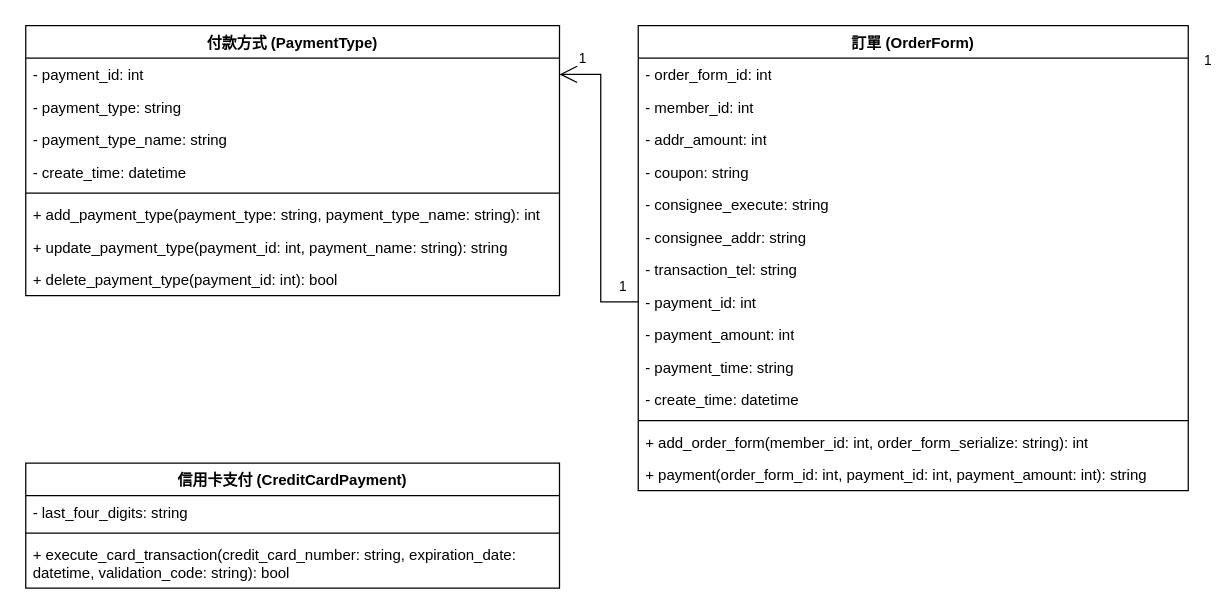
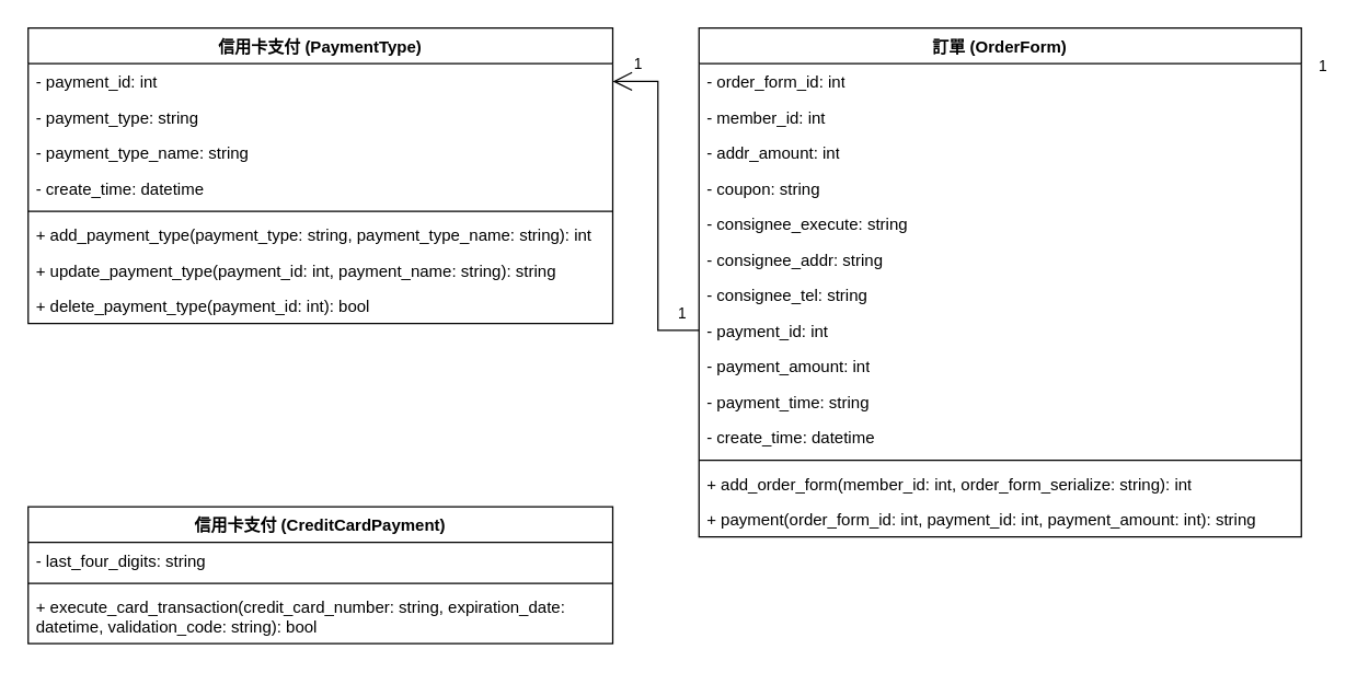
  <mxCell id="0" />
  <mxCell id="1" parent="0" />
  <mxCell id="2" value="訂單 (OrderForm)" style="swimlane;fontStyle=1;align=center;verticalAlign=top;childLayout=stackLayout;horizontal=1;startSize=26;horizontalStack=0;resizeParent=1;resizeParentMax=0;resizeLast=0;collapsible=1;marginBottom=0;whiteSpace=wrap;html=1;" parent="1" vertex="1"><mxGeometry x="510" y="20" width="440" height="372" as="geometry"><mxRectangle x="200" y="140" width="160" height="40" as="alternateBounds" /></mxGeometry></mxCell>
  <mxCell id="3" value="- order_form_id: int" style="text;strokeColor=none;fillColor=none;align=left;verticalAlign=top;spacingLeft=4;spacingRight=4;overflow=hidden;rotatable=0;points=[[0,0.5],[1,0.5]];portConstraint=eastwest;whiteSpace=wrap;html=1;" parent="2" vertex="1"><mxGeometry y="26" width="440" height="26" as="geometry" /></mxCell>
  <mxCell id="4" value="- member_id: int" style="text;strokeColor=none;fillColor=none;align=left;verticalAlign=top;spacingLeft=4;spacingRight=4;overflow=hidden;rotatable=0;points=[[0,0.5],[1,0.5]];portConstraint=eastwest;whiteSpace=wrap;html=1;" parent="2" vertex="1"><mxGeometry y="52" width="440" height="26" as="geometry" /></mxCell>
  <mxCell id="5" value="- addr_amount: int" style="text;strokeColor=none;fillColor=none;align=left;verticalAlign=top;spacingLeft=4;spacingRight=4;overflow=hidden;rotatable=0;points=[[0,0.5],[1,0.5]];portConstraint=eastwest;whiteSpace=wrap;html=1;" parent="2" vertex="1"><mxGeometry y="78" width="440" height="26" as="geometry" /></mxCell>
  <mxCell id="6" value="- coupon: string" style="text;strokeColor=none;fillColor=none;align=left;verticalAlign=top;spacingLeft=4;spacingRight=4;overflow=hidden;rotatable=0;points=[[0,0.5],[1,0.5]];portConstraint=eastwest;whiteSpace=wrap;html=1;" parent="2" vertex="1"><mxGeometry y="104" width="440" height="26" as="geometry" /></mxCell>
  <mxCell id="7" value="- consignee_execute: string" style="text;strokeColor=none;fillColor=none;align=left;verticalAlign=top;spacingLeft=4;spacingRight=4;overflow=hidden;rotatable=0;points=[[0,0.5],[1,0.5]];portConstraint=eastwest;whiteSpace=wrap;html=1;" parent="2" vertex="1"><mxGeometry y="130" width="440" height="26" as="geometry" /></mxCell>
  <mxCell id="8" value="- consignee_addr: string" style="text;strokeColor=none;fillColor=none;align=left;verticalAlign=top;spacingLeft=4;spacingRight=4;overflow=hidden;rotatable=0;points=[[0,0.5],[1,0.5]];portConstraint=eastwest;whiteSpace=wrap;html=1;" parent="2" vertex="1"><mxGeometry y="156" width="440" height="26" as="geometry" /></mxCell>
- <mxCell id="9" value="- transaction_tel: string" style="text;strokeColor=none;fillColor=none;align=left;verticalAlign=top;spacingLeft=4;spacingRight=4;overflow=hidden;rotatable=0;points=[[0,0.5],[1,0.5]];portConstraint=eastwest;whiteSpace=wrap;html=1;" parent="2" vertex="1"><mxGeometry y="182" width="440" height="26" as="geometry" /></mxCell>
+ <mxCell id="9" value="- consignee_tel: string" style="text;strokeColor=none;fillColor=none;align=left;verticalAlign=top;spacingLeft=4;spacingRight=4;overflow=hidden;rotatable=0;points=[[0,0.5],[1,0.5]];portConstraint=eastwest;whiteSpace=wrap;html=1;" parent="2" vertex="1"><mxGeometry y="182" width="440" height="26" as="geometry" /></mxCell>
  <mxCell id="10" value="- payment_id: int" style="text;strokeColor=none;fillColor=none;align=left;verticalAlign=top;spacingLeft=4;spacingRight=4;overflow=hidden;rotatable=0;points=[[0,0.5],[1,0.5]];portConstraint=eastwest;whiteSpace=wrap;html=1;" parent="2" vertex="1"><mxGeometry y="208" width="440" height="26" as="geometry" /></mxCell>
  <mxCell id="11" value="- payment_amount: int" style="text;strokeColor=none;fillColor=none;align=left;verticalAlign=top;spacingLeft=4;spacingRight=4;overflow=hidden;rotatable=0;points=[[0,0.5],[1,0.5]];portConstraint=eastwest;whiteSpace=wrap;html=1;" parent="2" vertex="1"><mxGeometry y="234" width="440" height="26" as="geometry" /></mxCell>
  <mxCell id="12" value="- payment_time: string" style="text;strokeColor=none;fillColor=none;align=left;verticalAlign=top;spacingLeft=4;spacingRight=4;overflow=hidden;rotatable=0;points=[[0,0.5],[1,0.5]];portConstraint=eastwest;whiteSpace=wrap;html=1;" parent="2" vertex="1"><mxGeometry y="260" width="440" height="26" as="geometry" /></mxCell>
  <mxCell id="13" value="- create_time: datetime" style="text;strokeColor=none;fillColor=none;align=left;verticalAlign=top;spacingLeft=4;spacingRight=4;overflow=hidden;rotatable=0;points=[[0,0.5],[1,0.5]];portConstraint=eastwest;whiteSpace=wrap;html=1;" parent="2" vertex="1"><mxGeometry y="286" width="440" height="26" as="geometry" /></mxCell>
  <mxCell id="14" value="" style="line;strokeWidth=1;fillColor=none;align=left;verticalAlign=middle;spacingTop=-1;spacingLeft=3;spacingRight=3;rotatable=0;labelPosition=right;points=[];portConstraint=eastwest;strokeColor=inherit;" parent="2" vertex="1"><mxGeometry y="312" width="440" height="8" as="geometry" /></mxCell>
  <mxCell id="15" value="+ add_order_form(member_id: int, order_form_serialize: string): int" style="text;strokeColor=none;fillColor=none;align=left;verticalAlign=top;spacingLeft=4;spacingRight=4;overflow=hidden;rotatable=0;points=[[0,0.5],[1,0.5]];portConstraint=eastwest;whiteSpace=wrap;html=1;" parent="2" vertex="1"><mxGeometry y="320" width="440" height="26" as="geometry" /></mxCell>
  <mxCell id="16" value="+ payment(order_form_id: int, payment_id: int, payment_amount: int): string" style="text;strokeColor=none;fillColor=none;align=left;verticalAlign=top;spacingLeft=4;spacingRight=4;overflow=hidden;rotatable=0;points=[[0,0.5],[1,0.5]];portConstraint=eastwest;whiteSpace=wrap;html=1;" parent="2" vertex="1"><mxGeometry y="346" width="440" height="26" as="geometry" /></mxCell>
  <mxCell id="17" value="1" style="edgeLabel;resizable=0;html=1;align=left;verticalAlign=bottom;" parent="1" connectable="0" vertex="1"><mxGeometry x="961" y="56" as="geometry" /></mxCell>
- <mxCell id="18" value="付款方式 (PaymentType)" style="swimlane;fontStyle=1;align=center;verticalAlign=top;childLayout=stackLayout;horizontal=1;startSize=26;horizontalStack=0;resizeParent=1;resizeParentMax=0;resizeLast=0;collapsible=1;marginBottom=0;whiteSpace=wrap;html=1;" parent="1" vertex="1"><mxGeometry x="20" y="20" width="427" height="216" as="geometry"><mxRectangle x="200" y="140" width="160" height="40" as="alternateBounds" /></mxGeometry></mxCell>
+ <mxCell id="18" value="信用卡支付 (PaymentType)" style="swimlane;fontStyle=1;align=center;verticalAlign=top;childLayout=stackLayout;horizontal=1;startSize=26;horizontalStack=0;resizeParent=1;resizeParentMax=0;resizeLast=0;collapsible=1;marginBottom=0;whiteSpace=wrap;html=1;" parent="1" vertex="1"><mxGeometry x="20" y="20" width="427" height="216" as="geometry"><mxRectangle x="200" y="140" width="160" height="40" as="alternateBounds" /></mxGeometry></mxCell>
  <mxCell id="19" value="- payment_id: int" style="text;strokeColor=none;fillColor=none;align=left;verticalAlign=top;spacingLeft=4;spacingRight=4;overflow=hidden;rotatable=0;points=[[0,0.5],[1,0.5]];portConstraint=eastwest;whiteSpace=wrap;html=1;" parent="18" vertex="1"><mxGeometry y="26" width="427" height="26" as="geometry" /></mxCell>
  <mxCell id="20" value="- payment_type: string" style="text;strokeColor=none;fillColor=none;align=left;verticalAlign=top;spacingLeft=4;spacingRight=4;overflow=hidden;rotatable=0;points=[[0,0.5],[1,0.5]];portConstraint=eastwest;whiteSpace=wrap;html=1;" parent="18" vertex="1"><mxGeometry y="52" width="427" height="26" as="geometry" /></mxCell>
  <mxCell id="21" value="- payment_type_name: string" style="text;strokeColor=none;fillColor=none;align=left;verticalAlign=top;spacingLeft=4;spacingRight=4;overflow=hidden;rotatable=0;points=[[0,0.5],[1,0.5]];portConstraint=eastwest;whiteSpace=wrap;html=1;" parent="18" vertex="1"><mxGeometry y="78" width="427" height="26" as="geometry" /></mxCell>
  <mxCell id="22" value="- create_time: datetime" style="text;strokeColor=none;fillColor=none;align=left;verticalAlign=top;spacingLeft=4;spacingRight=4;overflow=hidden;rotatable=0;points=[[0,0.5],[1,0.5]];portConstraint=eastwest;whiteSpace=wrap;html=1;" parent="18" vertex="1"><mxGeometry y="104" width="427" height="26" as="geometry" /></mxCell>
  <mxCell id="23" value="" style="line;strokeWidth=1;fillColor=none;align=left;verticalAlign=middle;spacingTop=-1;spacingLeft=3;spacingRight=3;rotatable=0;labelPosition=right;points=[];portConstraint=eastwest;strokeColor=inherit;" parent="18" vertex="1"><mxGeometry y="130" width="427" height="8" as="geometry" /></mxCell>
  <mxCell id="24" value="+ add_payment_type(payment_type: string, payment_type_name: string): int" style="text;strokeColor=none;fillColor=none;align=left;verticalAlign=top;spacingLeft=4;spacingRight=4;overflow=hidden;rotatable=0;points=[[0,0.5],[1,0.5]];portConstraint=eastwest;whiteSpace=wrap;html=1;" parent="18" vertex="1"><mxGeometry y="138" width="427" height="26" as="geometry" /></mxCell>
  <mxCell id="25" value="+ update_payment_type(payment_id: int, payment_name: string): string" style="text;strokeColor=none;fillColor=none;align=left;verticalAlign=top;spacingLeft=4;spacingRight=4;overflow=hidden;rotatable=0;points=[[0,0.5],[1,0.5]];portConstraint=eastwest;whiteSpace=wrap;html=1;" parent="18" vertex="1"><mxGeometry y="164" width="427" height="26" as="geometry" /></mxCell>
  <mxCell id="26" value="+ delete_payment_type(payment_id: int): bool" style="text;strokeColor=none;fillColor=none;align=left;verticalAlign=top;spacingLeft=4;spacingRight=4;overflow=hidden;rotatable=0;points=[[0,0.5],[1,0.5]];portConstraint=eastwest;whiteSpace=wrap;html=1;" parent="18" vertex="1"><mxGeometry y="190" width="427" height="26" as="geometry" /></mxCell>
  <mxCell id="27" value="" style="endArrow=open;endFill=1;endSize=12;html=1;rounded=0;exitX=0;exitY=0.5;exitDx=0;exitDy=0;entryX=1;entryY=0.5;entryDx=0;entryDy=0;" parent="1" source="10" target="19" edge="1"><mxGeometry relative="1" as="geometry"><mxPoint x="510" y="160" as="sourcePoint" /><mxPoint x="435" y="140" as="targetPoint" /><Array as="points"><mxPoint x="480" y="241" /><mxPoint x="480" y="59" /></Array></mxGeometry></mxCell>
  <mxCell id="28" value="1" style="edgeLabel;resizable=0;html=1;align=left;verticalAlign=bottom;" parent="27" connectable="0" vertex="1"><mxGeometry x="-1" relative="1" as="geometry"><mxPoint x="-17" y="-4" as="offset" /></mxGeometry></mxCell>
  <mxCell id="29" value="1" style="edgeLabel;resizable=0;html=1;align=right;verticalAlign=bottom;" parent="27" connectable="0" vertex="1"><mxGeometry x="1" relative="1" as="geometry"><mxPoint x="22" y="-5" as="offset" /></mxGeometry></mxCell>
  <mxCell id="30" value="信用卡支付 (CreditCardPayment)" style="swimlane;fontStyle=1;align=center;verticalAlign=top;childLayout=stackLayout;horizontal=1;startSize=26;horizontalStack=0;resizeParent=1;resizeParentMax=0;resizeLast=0;collapsible=1;marginBottom=0;whiteSpace=wrap;html=1;" parent="1" vertex="1"><mxGeometry x="20" y="370" width="427" height="100" as="geometry"><mxRectangle x="200" y="140" width="160" height="40" as="alternateBounds" /></mxGeometry></mxCell>
  <mxCell id="31" value="- last_four_digits: string" style="text;strokeColor=none;fillColor=none;align=left;verticalAlign=top;spacingLeft=4;spacingRight=4;overflow=hidden;rotatable=0;points=[[0,0.5],[1,0.5]];portConstraint=eastwest;whiteSpace=wrap;html=1;" parent="30" vertex="1"><mxGeometry y="26" width="427" height="26" as="geometry" /></mxCell>
  <mxCell id="32" value="" style="line;strokeWidth=1;fillColor=none;align=left;verticalAlign=middle;spacingTop=-1;spacingLeft=3;spacingRight=3;rotatable=0;labelPosition=right;points=[];portConstraint=eastwest;strokeColor=inherit;" parent="30" vertex="1"><mxGeometry y="52" width="427" height="8" as="geometry" /></mxCell>
  <mxCell id="33" value="+ execute_card_transaction(credit_card_number: string, expiration_date: datetime, validation_code: string): bool" style="text;strokeColor=none;fillColor=none;align=left;verticalAlign=top;spacingLeft=4;spacingRight=4;overflow=hidden;rotatable=0;points=[[0,0.5],[1,0.5]];portConstraint=eastwest;whiteSpace=wrap;html=1;" parent="30" vertex="1"><mxGeometry y="60" width="427" height="40" as="geometry" /></mxCell>
